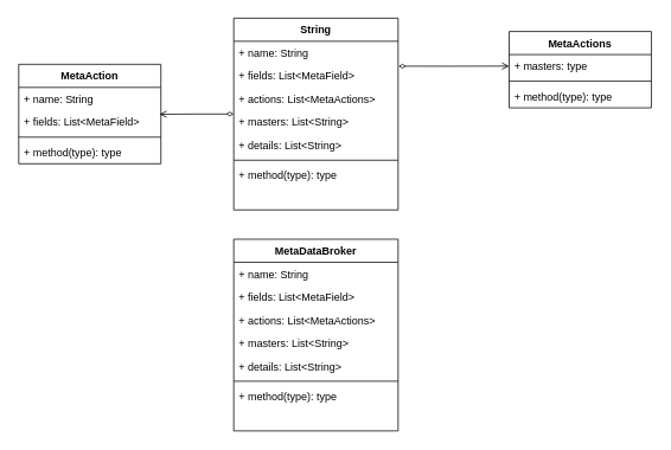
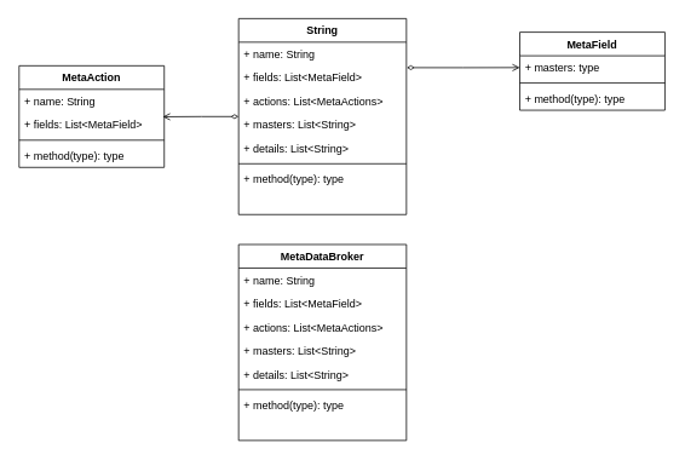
  <mxCell id="0" />
  <mxCell id="1" parent="0" />
  <mxCell id="2" style="edgeStyle=orthogonalEdgeStyle;rounded=0;orthogonalLoop=1;jettySize=auto;html=1;exitX=0;exitY=0.5;exitDx=0;exitDy=0;entryX=0.99;entryY=0.163;entryDx=0;entryDy=0;entryPerimeter=0;startArrow=diamondThin;startFill=0;endArrow=open;endFill=0;" edge="1" parent="1" source="3" target="19"><mxGeometry relative="1" as="geometry" /></mxCell>
  <mxCell id="3" value="String" style="swimlane;fontStyle=1;align=center;verticalAlign=top;childLayout=stackLayout;horizontal=1;startSize=26;horizontalStack=0;resizeParent=1;resizeParentMax=0;resizeLast=0;collapsible=1;marginBottom=0;" vertex="1" parent="1"><mxGeometry x="262" y="20" width="185" height="216" as="geometry" /></mxCell>
  <mxCell id="4" value="+ name: String" style="text;strokeColor=none;fillColor=none;align=left;verticalAlign=top;spacingLeft=4;spacingRight=4;overflow=hidden;rotatable=0;points=[[0,0.5],[1,0.5]];portConstraint=eastwest;" vertex="1" parent="3"><mxGeometry y="26" width="185" height="26" as="geometry" /></mxCell>
  <mxCell id="5" value="+ fields: List&lt;MetaField&gt;" style="text;strokeColor=none;fillColor=none;align=left;verticalAlign=top;spacingLeft=4;spacingRight=4;overflow=hidden;rotatable=0;points=[[0,0.5],[1,0.5]];portConstraint=eastwest;" vertex="1" parent="3"><mxGeometry y="52" width="185" height="26" as="geometry" /></mxCell>
  <mxCell id="6" value="+ actions: List&lt;MetaActions&gt;" style="text;strokeColor=none;fillColor=none;align=left;verticalAlign=top;spacingLeft=4;spacingRight=4;overflow=hidden;rotatable=0;points=[[0,0.5],[1,0.5]];portConstraint=eastwest;" vertex="1" parent="3"><mxGeometry y="78" width="185" height="26" as="geometry" /></mxCell>
  <mxCell id="7" value="+ masters: List&lt;String&gt;" style="text;strokeColor=none;fillColor=none;align=left;verticalAlign=top;spacingLeft=4;spacingRight=4;overflow=hidden;rotatable=0;points=[[0,0.5],[1,0.5]];portConstraint=eastwest;" vertex="1" parent="3"><mxGeometry y="104" width="185" height="26" as="geometry" /></mxCell>
  <mxCell id="8" value="+ details: List&lt;String&gt;" style="text;strokeColor=none;fillColor=none;align=left;verticalAlign=top;spacingLeft=4;spacingRight=4;overflow=hidden;rotatable=0;points=[[0,0.5],[1,0.5]];portConstraint=eastwest;" vertex="1" parent="3"><mxGeometry y="130" width="185" height="26" as="geometry" /></mxCell>
  <mxCell id="9" value="" style="line;strokeWidth=1;fillColor=none;align=left;verticalAlign=middle;spacingTop=-1;spacingLeft=3;spacingRight=3;rotatable=0;labelPosition=right;points=[];portConstraint=eastwest;strokeColor=inherit;" vertex="1" parent="3"><mxGeometry y="156" width="185" height="8" as="geometry" /></mxCell>
  <mxCell id="10" value="+ method(type): type" style="text;strokeColor=none;fillColor=none;align=left;verticalAlign=top;spacingLeft=4;spacingRight=4;overflow=hidden;rotatable=0;points=[[0,0.5],[1,0.5]];portConstraint=eastwest;" vertex="1" parent="3"><mxGeometry y="164" width="185" height="26" as="geometry" /></mxCell>
  <mxCell id="11" style="text;strokeColor=none;fillColor=none;align=left;verticalAlign=top;spacingLeft=4;spacingRight=4;overflow=hidden;rotatable=0;points=[[0,0.5],[1,0.5]];portConstraint=eastwest;" vertex="1" parent="3"><mxGeometry y="190" width="185" height="26" as="geometry" /></mxCell>
- <mxCell id="12" value="MetaActions" style="swimlane;fontStyle=1;align=center;verticalAlign=top;childLayout=stackLayout;horizontal=1;startSize=26;horizontalStack=0;resizeParent=1;resizeParentMax=0;resizeLast=0;collapsible=1;marginBottom=0;" vertex="1" parent="1"><mxGeometry x="572" y="35" width="160" height="86" as="geometry" /></mxCell>
+ <mxCell id="12" value="MetaField" style="swimlane;fontStyle=1;align=center;verticalAlign=top;childLayout=stackLayout;horizontal=1;startSize=26;horizontalStack=0;resizeParent=1;resizeParentMax=0;resizeLast=0;collapsible=1;marginBottom=0;" vertex="1" parent="1"><mxGeometry x="572" y="35" width="160" height="86" as="geometry" /></mxCell>
  <mxCell id="13" value="+ masters: type" style="text;strokeColor=none;fillColor=none;align=left;verticalAlign=top;spacingLeft=4;spacingRight=4;overflow=hidden;rotatable=0;points=[[0,0.5],[1,0.5]];portConstraint=eastwest;" vertex="1" parent="12"><mxGeometry y="26" width="160" height="26" as="geometry" /></mxCell>
  <mxCell id="14" value="" style="line;strokeWidth=1;fillColor=none;align=left;verticalAlign=middle;spacingTop=-1;spacingLeft=3;spacingRight=3;rotatable=0;labelPosition=right;points=[];portConstraint=eastwest;strokeColor=inherit;" vertex="1" parent="12"><mxGeometry y="52" width="160" height="8" as="geometry" /></mxCell>
  <mxCell id="15" value="+ method(type): type" style="text;strokeColor=none;fillColor=none;align=left;verticalAlign=top;spacingLeft=4;spacingRight=4;overflow=hidden;rotatable=0;points=[[0,0.5],[1,0.5]];portConstraint=eastwest;" vertex="1" parent="12"><mxGeometry y="60" width="160" height="26" as="geometry" /></mxCell>
  <mxCell id="16" style="edgeStyle=orthogonalEdgeStyle;rounded=0;orthogonalLoop=1;jettySize=auto;html=1;exitX=1.002;exitY=0.08;exitDx=0;exitDy=0;endArrow=open;endFill=0;startArrow=diamondThin;startFill=0;exitPerimeter=0;" edge="1" parent="1" source="5" target="13"><mxGeometry relative="1" as="geometry" /></mxCell>
  <mxCell id="17" value="MetaAction" style="swimlane;fontStyle=1;align=center;verticalAlign=top;childLayout=stackLayout;horizontal=1;startSize=26;horizontalStack=0;resizeParent=1;resizeParentMax=0;resizeLast=0;collapsible=1;marginBottom=0;" vertex="1" parent="1"><mxGeometry x="20" y="72" width="160" height="112" as="geometry" /></mxCell>
  <mxCell id="18" value="+ name: String" style="text;strokeColor=none;fillColor=none;align=left;verticalAlign=top;spacingLeft=4;spacingRight=4;overflow=hidden;rotatable=0;points=[[0,0.5],[1,0.5]];portConstraint=eastwest;" vertex="1" parent="17"><mxGeometry y="26" width="160" height="26" as="geometry" /></mxCell>
  <mxCell id="19" value="+ fields: List&lt;MetaField&gt;" style="text;strokeColor=none;fillColor=none;align=left;verticalAlign=top;spacingLeft=4;spacingRight=4;overflow=hidden;rotatable=0;points=[[0,0.5],[1,0.5]];portConstraint=eastwest;" vertex="1" parent="17"><mxGeometry y="52" width="160" height="26" as="geometry" /></mxCell>
  <mxCell id="20" value="" style="line;strokeWidth=1;fillColor=none;align=left;verticalAlign=middle;spacingTop=-1;spacingLeft=3;spacingRight=3;rotatable=0;labelPosition=right;points=[];portConstraint=eastwest;strokeColor=inherit;" vertex="1" parent="17"><mxGeometry y="78" width="160" height="8" as="geometry" /></mxCell>
  <mxCell id="21" value="+ method(type): type" style="text;strokeColor=none;fillColor=none;align=left;verticalAlign=top;spacingLeft=4;spacingRight=4;overflow=hidden;rotatable=0;points=[[0,0.5],[1,0.5]];portConstraint=eastwest;" vertex="1" parent="17"><mxGeometry y="86" width="160" height="26" as="geometry" /></mxCell>
  <mxCell id="22" value="MetaDataBroker" style="swimlane;fontStyle=1;align=center;verticalAlign=top;childLayout=stackLayout;horizontal=1;startSize=26;horizontalStack=0;resizeParent=1;resizeParentMax=0;resizeLast=0;collapsible=1;marginBottom=0;" vertex="1" parent="1"><mxGeometry x="262" y="269" width="185" height="216" as="geometry" /></mxCell>
  <mxCell id="23" value="+ name: String" style="text;strokeColor=none;fillColor=none;align=left;verticalAlign=top;spacingLeft=4;spacingRight=4;overflow=hidden;rotatable=0;points=[[0,0.5],[1,0.5]];portConstraint=eastwest;" vertex="1" parent="22"><mxGeometry y="26" width="185" height="26" as="geometry" /></mxCell>
  <mxCell id="24" value="+ fields: List&lt;MetaField&gt;" style="text;strokeColor=none;fillColor=none;align=left;verticalAlign=top;spacingLeft=4;spacingRight=4;overflow=hidden;rotatable=0;points=[[0,0.5],[1,0.5]];portConstraint=eastwest;" vertex="1" parent="22"><mxGeometry y="52" width="185" height="26" as="geometry" /></mxCell>
  <mxCell id="25" value="+ actions: List&lt;MetaActions&gt;" style="text;strokeColor=none;fillColor=none;align=left;verticalAlign=top;spacingLeft=4;spacingRight=4;overflow=hidden;rotatable=0;points=[[0,0.5],[1,0.5]];portConstraint=eastwest;" vertex="1" parent="22"><mxGeometry y="78" width="185" height="26" as="geometry" /></mxCell>
  <mxCell id="26" value="+ masters: List&lt;String&gt;" style="text;strokeColor=none;fillColor=none;align=left;verticalAlign=top;spacingLeft=4;spacingRight=4;overflow=hidden;rotatable=0;points=[[0,0.5],[1,0.5]];portConstraint=eastwest;" vertex="1" parent="22"><mxGeometry y="104" width="185" height="26" as="geometry" /></mxCell>
  <mxCell id="27" value="+ details: List&lt;String&gt;" style="text;strokeColor=none;fillColor=none;align=left;verticalAlign=top;spacingLeft=4;spacingRight=4;overflow=hidden;rotatable=0;points=[[0,0.5],[1,0.5]];portConstraint=eastwest;" vertex="1" parent="22"><mxGeometry y="130" width="185" height="26" as="geometry" /></mxCell>
  <mxCell id="28" value="" style="line;strokeWidth=1;fillColor=none;align=left;verticalAlign=middle;spacingTop=-1;spacingLeft=3;spacingRight=3;rotatable=0;labelPosition=right;points=[];portConstraint=eastwest;strokeColor=inherit;" vertex="1" parent="22"><mxGeometry y="156" width="185" height="8" as="geometry" /></mxCell>
  <mxCell id="29" value="+ method(type): type" style="text;strokeColor=none;fillColor=none;align=left;verticalAlign=top;spacingLeft=4;spacingRight=4;overflow=hidden;rotatable=0;points=[[0,0.5],[1,0.5]];portConstraint=eastwest;" vertex="1" parent="22"><mxGeometry y="164" width="185" height="26" as="geometry" /></mxCell>
  <mxCell id="30" style="text;strokeColor=none;fillColor=none;align=left;verticalAlign=top;spacingLeft=4;spacingRight=4;overflow=hidden;rotatable=0;points=[[0,0.5],[1,0.5]];portConstraint=eastwest;" vertex="1" parent="22"><mxGeometry y="190" width="185" height="26" as="geometry" /></mxCell>
